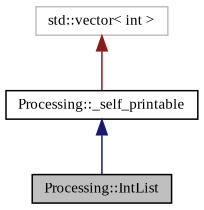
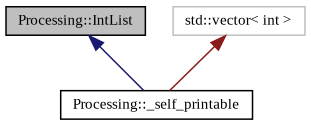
  digraph {
    fontname="Liberation Serif"
    node [color=black fillcolor=white fontname="Liberation Serif" fontsize=10 shape=record style=filled]
    edge [dir=back fontname="Liberation Serif" fontsize=10 labelfontname=Helvetica labelfontsize=10 style=solid]
    n1 [fillcolor=grey75 fontcolor=black height=0.2 label="Processing::IntList" width=0.4]
    n2 [color=grey75 height=0.2 label="std::vector\< int \>" width=0.4]
    n3 [height=0.2 label="Processing::_self_printable" width=0.4]
    n2 -> n3 [color=firebrick4]
-   n3 -> n1 [color=midnightblue]
+   n1 -> n3 [color=midnightblue]
  }
